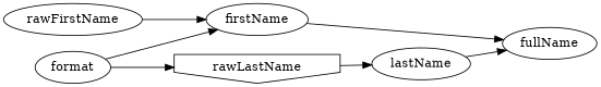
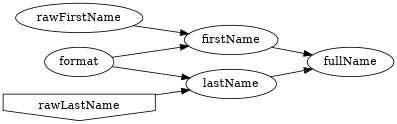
  digraph {
    rankdir=LR
    rawFirstName [shape=ellipse]
    firstName
    fullName
    format [shape=ellipse]
    lastName
    rawLastName [shape=invhouse]
    rawFirstName -> firstName
    firstName -> fullName
    format -> firstName
-   format -> rawLastName
+   format -> lastName
    lastName -> fullName
    rawLastName -> lastName
  }
